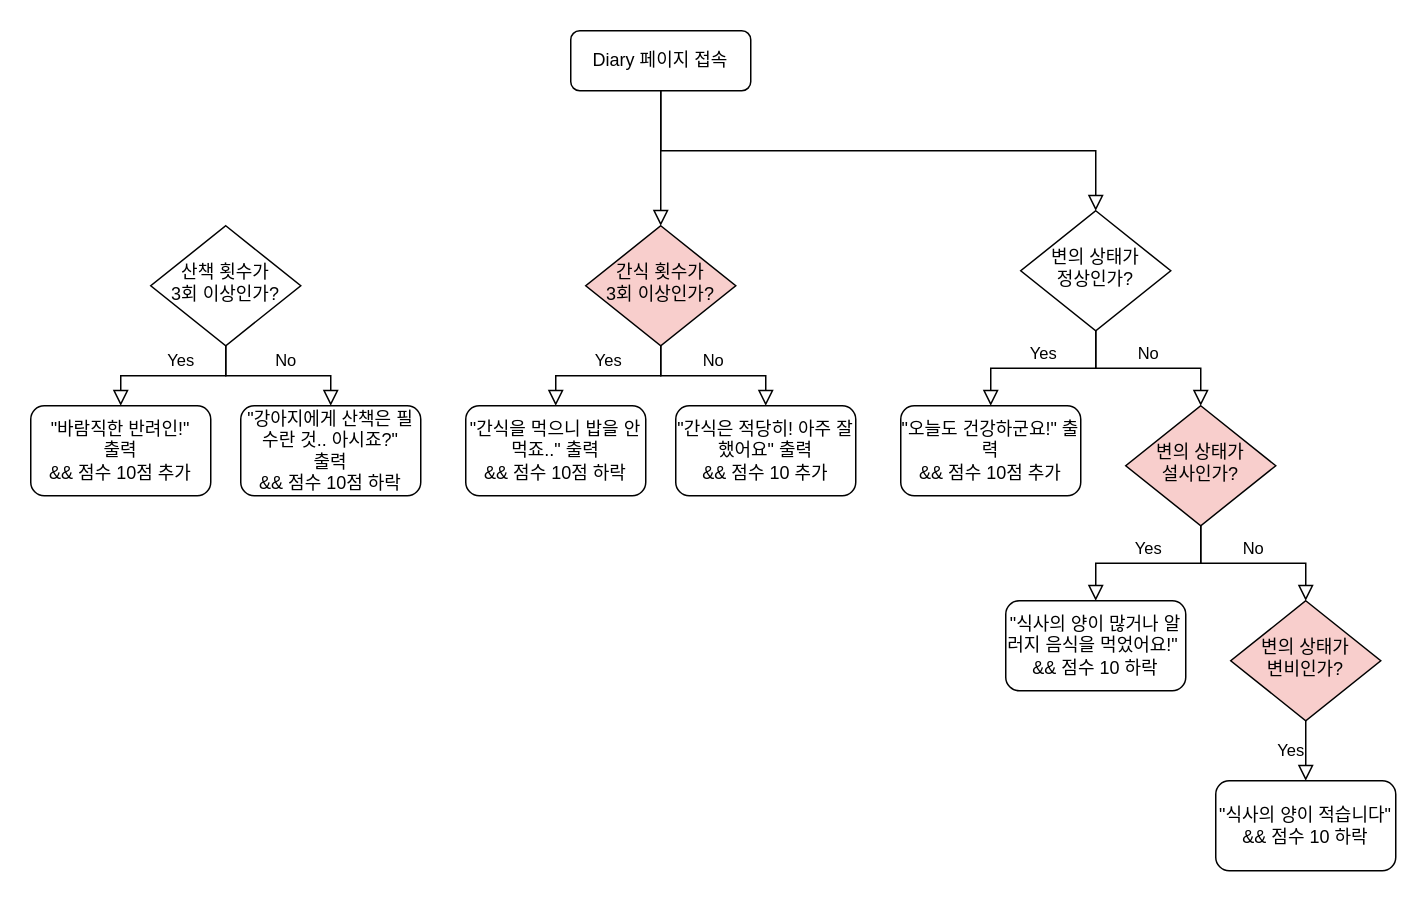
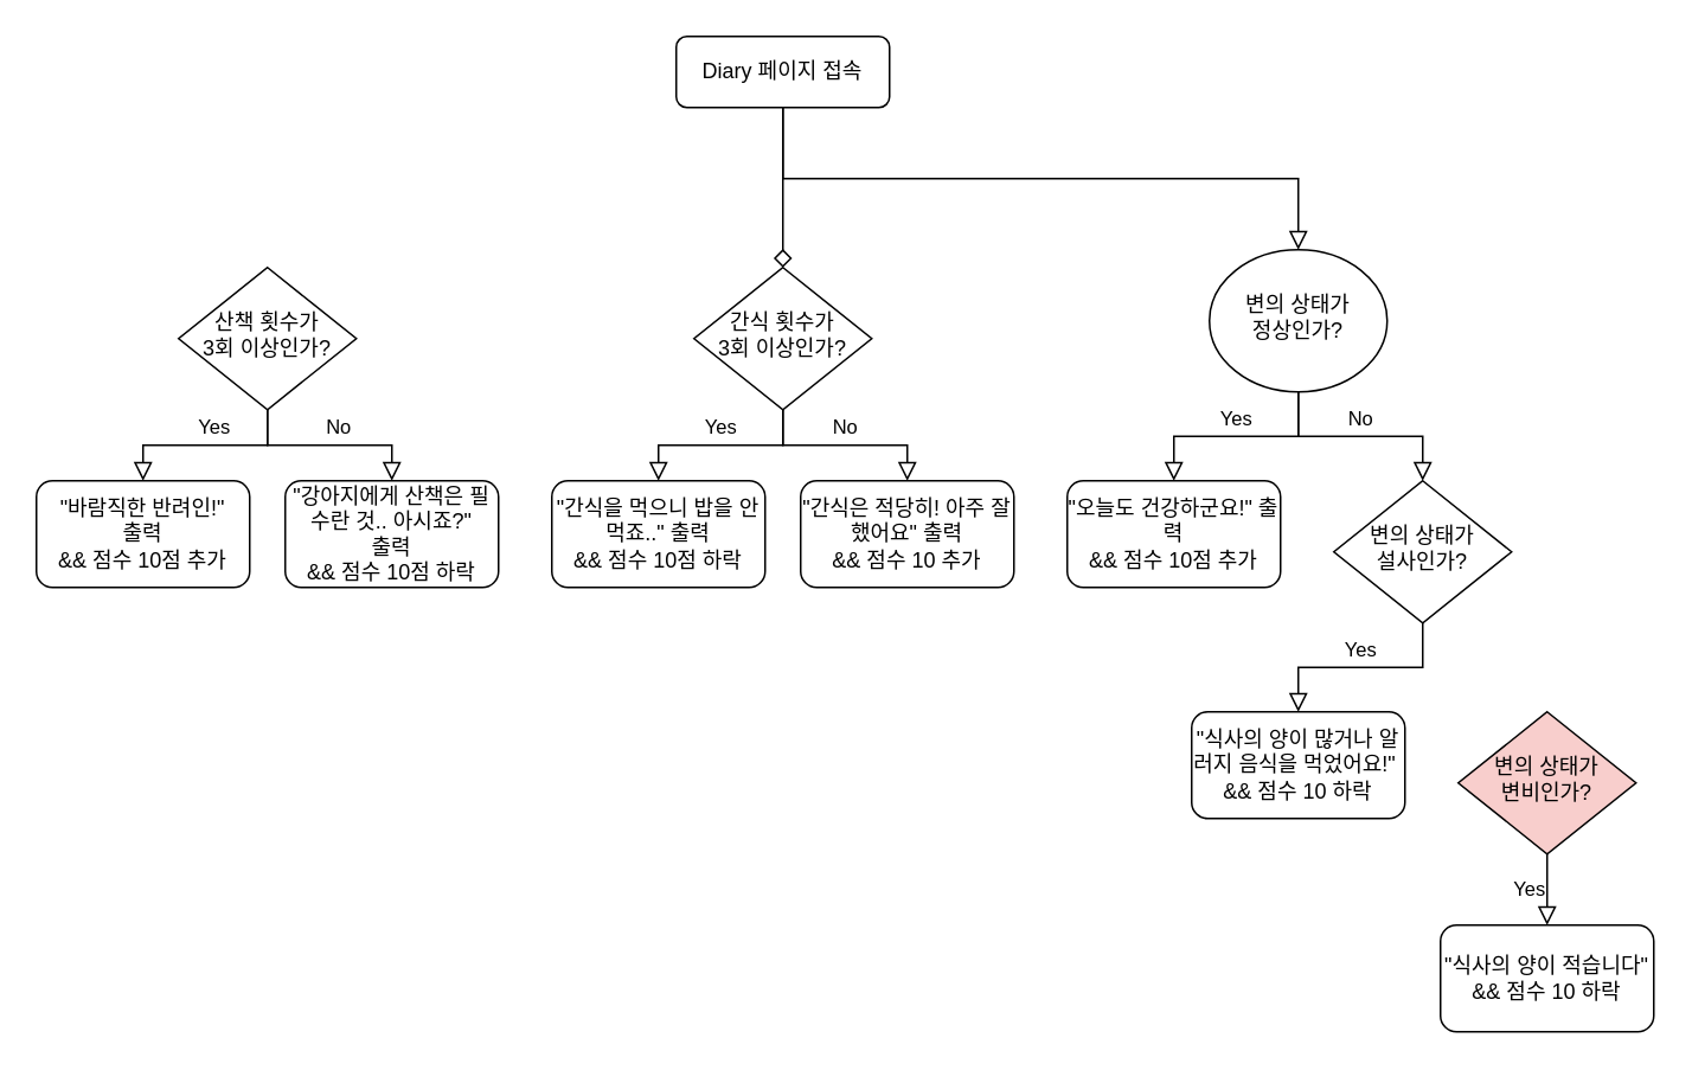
  <mxCell id="0" />
  <mxCell id="1" parent="0" />
  <mxCell id="2" value="Diary 페이지 접속" style="rounded=1;whiteSpace=wrap;html=1;fontSize=12;glass=0;strokeWidth=1;shadow=0;" parent="1" vertex="1"><mxGeometry x="380" y="20" width="120" height="40" as="geometry" /></mxCell>
  <mxCell id="3" value="Yes" style="rounded=0;html=1;jettySize=auto;orthogonalLoop=1;fontSize=11;endArrow=block;endFill=0;endSize=8;strokeWidth=1;shadow=0;labelBackgroundColor=none;edgeStyle=orthogonalEdgeStyle;entryX=0.5;entryY=0;entryDx=0;entryDy=0;" parent="1" source="5" target="10" edge="1"><mxGeometry x="-0.091" y="-10" relative="1" as="geometry"><mxPoint as="offset" /><mxPoint x="190" y="260" as="targetPoint" /></mxGeometry></mxCell>
- <mxCell id="4" value="" style="edgeStyle=orthogonalEdgeStyle;rounded=0;html=1;jettySize=auto;orthogonalLoop=1;fontSize=11;endArrow=block;endFill=0;endSize=8;strokeWidth=1;shadow=0;labelBackgroundColor=none;exitX=0.5;exitY=1;exitDx=0;exitDy=0;entryX=0.5;entryY=0;entryDx=0;entryDy=0;" parent="1" source="2" target="8" edge="1"><mxGeometry y="10" relative="1" as="geometry"><mxPoint as="offset" /><mxPoint x="480" y="120" as="targetPoint" /><Array as="points"><mxPoint x="440" y="140" /><mxPoint x="440" y="140" /></Array></mxGeometry></mxCell>
+ <mxCell id="4" value="" style="edgeStyle=orthogonalEdgeStyle;rounded=0;html=1;jettySize=auto;orthogonalLoop=1;fontSize=11;endArrow=diamond;endFill=0;endSize=8;strokeWidth=1;shadow=0;labelBackgroundColor=none;exitX=0.5;exitY=1;exitDx=0;exitDy=0;entryX=0.5;entryY=0;entryDx=0;entryDy=0;" parent="1" source="2" target="8" edge="1"><mxGeometry y="10" relative="1" as="geometry"><mxPoint as="offset" /><mxPoint x="480" y="120" as="targetPoint" /><Array as="points"><mxPoint x="440" y="140" /><mxPoint x="440" y="140" /></Array></mxGeometry></mxCell>
  <mxCell id="5" value="산책 횟수가&lt;br&gt;3회 이상인가?" style="rhombus;whiteSpace=wrap;html=1;shadow=0;fontFamily=Helvetica;fontSize=12;align=center;strokeWidth=1;spacing=6;spacingTop=-4;" parent="1" vertex="1"><mxGeometry x="100" y="150" width="100" height="80" as="geometry" /></mxCell>
  <mxCell id="6" value="No" style="rounded=0;html=1;jettySize=auto;orthogonalLoop=1;fontSize=11;endArrow=block;endFill=0;endSize=8;strokeWidth=1;shadow=0;labelBackgroundColor=none;edgeStyle=orthogonalEdgeStyle;exitX=0.5;exitY=1;exitDx=0;exitDy=0;entryX=0.5;entryY=0;entryDx=0;entryDy=0;" parent="1" source="5" target="9" edge="1"><mxGeometry x="0.091" y="10" relative="1" as="geometry"><mxPoint as="offset" /><mxPoint x="210" y="350" as="sourcePoint" /><mxPoint x="280" y="220" as="targetPoint" /></mxGeometry></mxCell>
  <mxCell id="7" value="Yes" style="edgeStyle=orthogonalEdgeStyle;rounded=0;html=1;jettySize=auto;orthogonalLoop=1;fontSize=11;endArrow=block;endFill=0;endSize=8;strokeWidth=1;shadow=0;labelBackgroundColor=none;exitX=0.5;exitY=1;exitDx=0;exitDy=0;entryX=0.5;entryY=0;entryDx=0;entryDy=0;" parent="1" source="8" target="13" edge="1"><mxGeometry y="-10" relative="1" as="geometry"><mxPoint as="offset" /><mxPoint x="320" y="270" as="targetPoint" /></mxGeometry></mxCell>
- <mxCell id="8" value="간식 횟수가&lt;br&gt;3회 이상인가?" style="rhombus;whiteSpace=wrap;html=1;shadow=0;fontFamily=Helvetica;fontSize=12;align=center;strokeWidth=1;spacing=6;spacingTop=-4;fillColor=#f8cecc;" parent="1" vertex="1"><mxGeometry x="390" y="150" width="100" height="80" as="geometry" /></mxCell>
+ <mxCell id="8" value="간식 횟수가&lt;br&gt;3회 이상인가?" style="rhombus;whiteSpace=wrap;html=1;shadow=0;fontFamily=Helvetica;fontSize=12;align=center;strokeWidth=1;spacing=6;spacingTop=-4;" parent="1" vertex="1"><mxGeometry x="390" y="150" width="100" height="80" as="geometry" /></mxCell>
  <mxCell id="9" value="&quot;강아지에게 산책은 필수란 것.. 아시죠?&quot; &lt;br&gt;출력&lt;br&gt;&amp;amp;&amp;amp; 점수 10점 하락" style="rounded=1;whiteSpace=wrap;html=1;fontSize=12;glass=0;strokeWidth=1;shadow=0;" parent="1" vertex="1"><mxGeometry x="160" y="270" width="120" height="60" as="geometry" /></mxCell>
  <mxCell id="10" value="&quot;바람직한 반려인!&quot;&lt;br&gt;출력 &lt;br&gt;&amp;amp;&amp;amp; 점수 10점 추가" style="rounded=1;whiteSpace=wrap;html=1;fontSize=12;glass=0;strokeWidth=1;shadow=0;" vertex="1" parent="1"><mxGeometry x="20" y="270" width="120" height="60" as="geometry" /></mxCell>
  <mxCell id="11" value="No" style="edgeStyle=orthogonalEdgeStyle;rounded=0;html=1;jettySize=auto;orthogonalLoop=1;fontSize=11;endArrow=block;endFill=0;endSize=8;strokeWidth=1;shadow=0;labelBackgroundColor=none;exitX=0.5;exitY=1;exitDx=0;exitDy=0;entryX=0.5;entryY=0;entryDx=0;entryDy=0;" edge="1" parent="1" source="8" target="14"><mxGeometry y="10" relative="1" as="geometry"><mxPoint as="offset" /><mxPoint x="500" y="270" as="targetPoint" /></mxGeometry></mxCell>
- <mxCell id="12" value="변의 상태가&lt;br&gt;정상인가?" style="rhombus;whiteSpace=wrap;html=1;shadow=0;fontFamily=Helvetica;fontSize=12;align=center;strokeWidth=1;spacing=6;spacingTop=-4;" vertex="1" parent="1"><mxGeometry x="680" y="140" width="100" height="80" as="geometry" /></mxCell>
+ <mxCell id="12" value="변의 상태가&lt;br&gt;정상인가?" style="ellipse;whiteSpace=wrap;html=1;shadow=0;fontFamily=Helvetica;fontSize=12;align=center;strokeWidth=1;spacing=6;spacingTop=-4;" vertex="1" parent="1"><mxGeometry x="680" y="140" width="100" height="80" as="geometry" /></mxCell>
  <mxCell id="13" value="&quot;간식을 먹으니 밥을 안먹죠..&quot; 출력&lt;br&gt;&amp;amp;&amp;amp; 점수 10점 하락" style="rounded=1;whiteSpace=wrap;html=1;fontSize=12;glass=0;strokeWidth=1;shadow=0;" vertex="1" parent="1"><mxGeometry x="310" y="270" width="120" height="60" as="geometry" /></mxCell>
  <mxCell id="14" value="&quot;간식은 적당히! 아주 잘했어요&quot; 출력&lt;br&gt;&amp;amp;&amp;amp; 점수 10 추가" style="rounded=1;whiteSpace=wrap;html=1;fontSize=12;glass=0;strokeWidth=1;shadow=0;" vertex="1" parent="1"><mxGeometry x="450" y="270" width="120" height="60" as="geometry" /></mxCell>
  <mxCell id="15" value="" style="edgeStyle=orthogonalEdgeStyle;rounded=0;html=1;jettySize=auto;orthogonalLoop=1;fontSize=11;endArrow=block;endFill=0;endSize=8;strokeWidth=1;shadow=0;labelBackgroundColor=none;entryX=0.5;entryY=0;entryDx=0;entryDy=0;exitX=0.5;exitY=1;exitDx=0;exitDy=0;" edge="1" parent="1" source="2" target="12"><mxGeometry y="10" relative="1" as="geometry"><mxPoint as="offset" /><mxPoint x="440" y="90" as="sourcePoint" /><mxPoint x="440" y="160" as="targetPoint" /><Array as="points"><mxPoint x="440" y="100" /><mxPoint x="730" y="100" /></Array></mxGeometry></mxCell>
  <mxCell id="16" value="Yes" style="edgeStyle=orthogonalEdgeStyle;rounded=0;html=1;jettySize=auto;orthogonalLoop=1;fontSize=11;endArrow=block;endFill=0;endSize=8;strokeWidth=1;shadow=0;labelBackgroundColor=none;exitX=0.5;exitY=1;exitDx=0;exitDy=0;entryX=0.5;entryY=0;entryDx=0;entryDy=0;" edge="1" parent="1" target="18" source="12"><mxGeometry y="-10" relative="1" as="geometry"><mxPoint as="offset" /><mxPoint x="730" y="230" as="sourcePoint" /><mxPoint x="610" y="270" as="targetPoint" /></mxGeometry></mxCell>
  <mxCell id="17" value="No" style="edgeStyle=orthogonalEdgeStyle;rounded=0;html=1;jettySize=auto;orthogonalLoop=1;fontSize=11;endArrow=block;endFill=0;endSize=8;strokeWidth=1;shadow=0;labelBackgroundColor=none;exitX=0.5;exitY=1;exitDx=0;exitDy=0;entryX=0.5;entryY=0;entryDx=0;entryDy=0;" edge="1" parent="1" target="20" source="12"><mxGeometry y="10" relative="1" as="geometry"><mxPoint as="offset" /><mxPoint x="730" y="230" as="sourcePoint" /><mxPoint x="810" y="220" as="targetPoint" /></mxGeometry></mxCell>
  <mxCell id="18" value="&quot;오늘도 건강하군요!&quot; 출력&lt;br&gt;&amp;amp;&amp;amp; 점수 10점 추가" style="rounded=1;whiteSpace=wrap;html=1;fontSize=12;glass=0;strokeWidth=1;shadow=0;" vertex="1" parent="1"><mxGeometry x="600" y="270" width="120" height="60" as="geometry" /></mxCell>
  <mxCell id="19" value="&quot;식사의 양이 많거나 알러지 음식을 먹었어요!&quot;&amp;nbsp;&lt;br&gt;&amp;amp;&amp;amp; 점수 10 하락" style="rounded=1;whiteSpace=wrap;html=1;fontSize=12;glass=0;strokeWidth=1;shadow=0;" vertex="1" parent="1"><mxGeometry x="670" y="400" width="120" height="60" as="geometry" /></mxCell>
- <mxCell id="20" value="변의 상태가&lt;br&gt;설사인가?" style="rhombus;whiteSpace=wrap;html=1;shadow=0;fontFamily=Helvetica;fontSize=12;align=center;strokeWidth=1;spacing=6;spacingTop=-4;fillColor=#f8cecc;" vertex="1" parent="1"><mxGeometry x="750" y="270" width="100" height="80" as="geometry" /></mxCell>
+ <mxCell id="20" value="변의 상태가&lt;br&gt;설사인가?" style="rhombus;whiteSpace=wrap;html=1;shadow=0;fontFamily=Helvetica;fontSize=12;align=center;strokeWidth=1;spacing=6;spacingTop=-4;" vertex="1" parent="1"><mxGeometry x="750" y="270" width="100" height="80" as="geometry" /></mxCell>
  <mxCell id="21" value="Yes" style="edgeStyle=orthogonalEdgeStyle;rounded=0;html=1;jettySize=auto;orthogonalLoop=1;fontSize=11;endArrow=block;endFill=0;endSize=8;strokeWidth=1;shadow=0;labelBackgroundColor=none;exitX=0.5;exitY=1;exitDx=0;exitDy=0;" edge="1" parent="1" source="20" target="19"><mxGeometry y="-10" relative="1" as="geometry"><mxPoint as="offset" /><mxPoint x="740" y="230" as="sourcePoint" /><mxPoint x="710" y="400" as="targetPoint" /></mxGeometry></mxCell>
- <mxCell id="22" value="No" style="edgeStyle=orthogonalEdgeStyle;rounded=0;html=1;jettySize=auto;orthogonalLoop=1;fontSize=11;endArrow=block;endFill=0;endSize=8;strokeWidth=1;shadow=0;labelBackgroundColor=none;exitX=0.5;exitY=1;exitDx=0;exitDy=0;entryX=0.5;entryY=0;entryDx=0;entryDy=0;" edge="1" parent="1" source="20" target="24"><mxGeometry y="10" relative="1" as="geometry"><mxPoint as="offset" /><mxPoint x="740" y="230" as="sourcePoint" /><mxPoint x="870" y="380" as="targetPoint" /></mxGeometry></mxCell>
  <mxCell id="23" value="&quot;식사의 양이 적습니다&quot;&lt;br&gt;&amp;amp;&amp;amp; 점수 10 하락" style="rounded=1;whiteSpace=wrap;html=1;fontSize=12;glass=0;strokeWidth=1;shadow=0;" vertex="1" parent="1"><mxGeometry x="810" y="520" width="120" height="60" as="geometry" /></mxCell>
  <mxCell id="24" value="변의 상태가&lt;br&gt;변비인가?" style="rhombus;whiteSpace=wrap;html=1;shadow=0;fontFamily=Helvetica;fontSize=12;align=center;strokeWidth=1;spacing=6;spacingTop=-4;fillColor=#f8cecc;" vertex="1" parent="1"><mxGeometry x="820" y="400" width="100" height="80" as="geometry" /></mxCell>
  <mxCell id="25" value="Yes" style="edgeStyle=orthogonalEdgeStyle;rounded=0;html=1;jettySize=auto;orthogonalLoop=1;fontSize=11;endArrow=block;endFill=0;endSize=8;strokeWidth=1;shadow=0;labelBackgroundColor=none;exitX=0.5;exitY=1;exitDx=0;exitDy=0;entryX=0.5;entryY=0;entryDx=0;entryDy=0;" edge="1" parent="1" source="24" target="23"><mxGeometry y="-10" relative="1" as="geometry"><mxPoint as="offset" /><mxPoint x="810" y="360" as="sourcePoint" /><mxPoint x="740" y="490" as="targetPoint" /></mxGeometry></mxCell>
